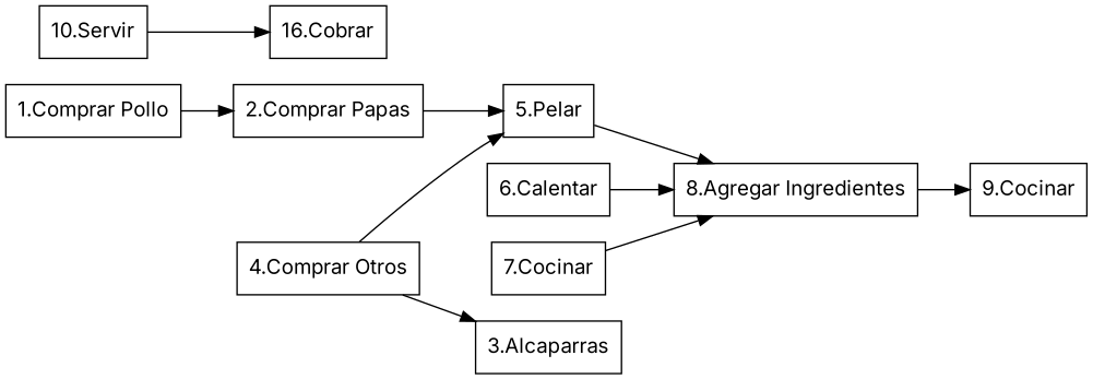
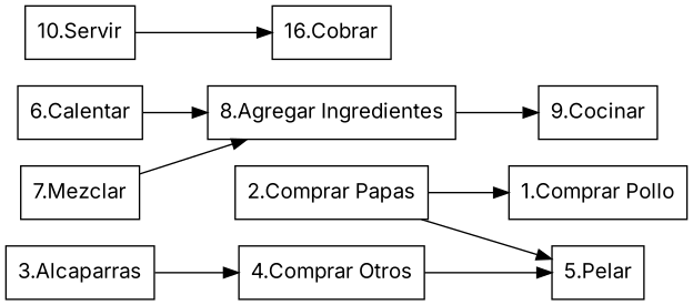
  digraph {
    fontname=Inter
    rankdir=LR
    node [fontname=Inter shape=box]
    edge [fontname=Inter]
    "1.Comprar Pollo"
    "2.Comprar Papas"
    "5.Pelar"
    "3.Alcaparras"
    "4.Comprar Otros"
    "8.Agregar Ingredientes"
    "9.Cocinar"
    "6.Calentar"
-   "7.Mezclar" [label="7.Cocinar"]
+   "7.Mezclar"
    n10 [label="16.Cobrar"]
    "10.Servir"
-   "1.Comprar Pollo" -> "2.Comprar Papas"
+   "2.Comprar Papas" -> "1.Comprar Pollo"
    "2.Comprar Papas" -> "5.Pelar"
-   "5.Pelar" -> "8.Agregar Ingredientes"
-   "4.Comprar Otros" -> "3.Alcaparras"
+   "3.Alcaparras" -> "4.Comprar Otros"
    "4.Comprar Otros" -> "5.Pelar"
    "8.Agregar Ingredientes" -> "9.Cocinar"
    "6.Calentar" -> "8.Agregar Ingredientes"
    "7.Mezclar" -> "8.Agregar Ingredientes"
    "10.Servir" -> n10
  }
